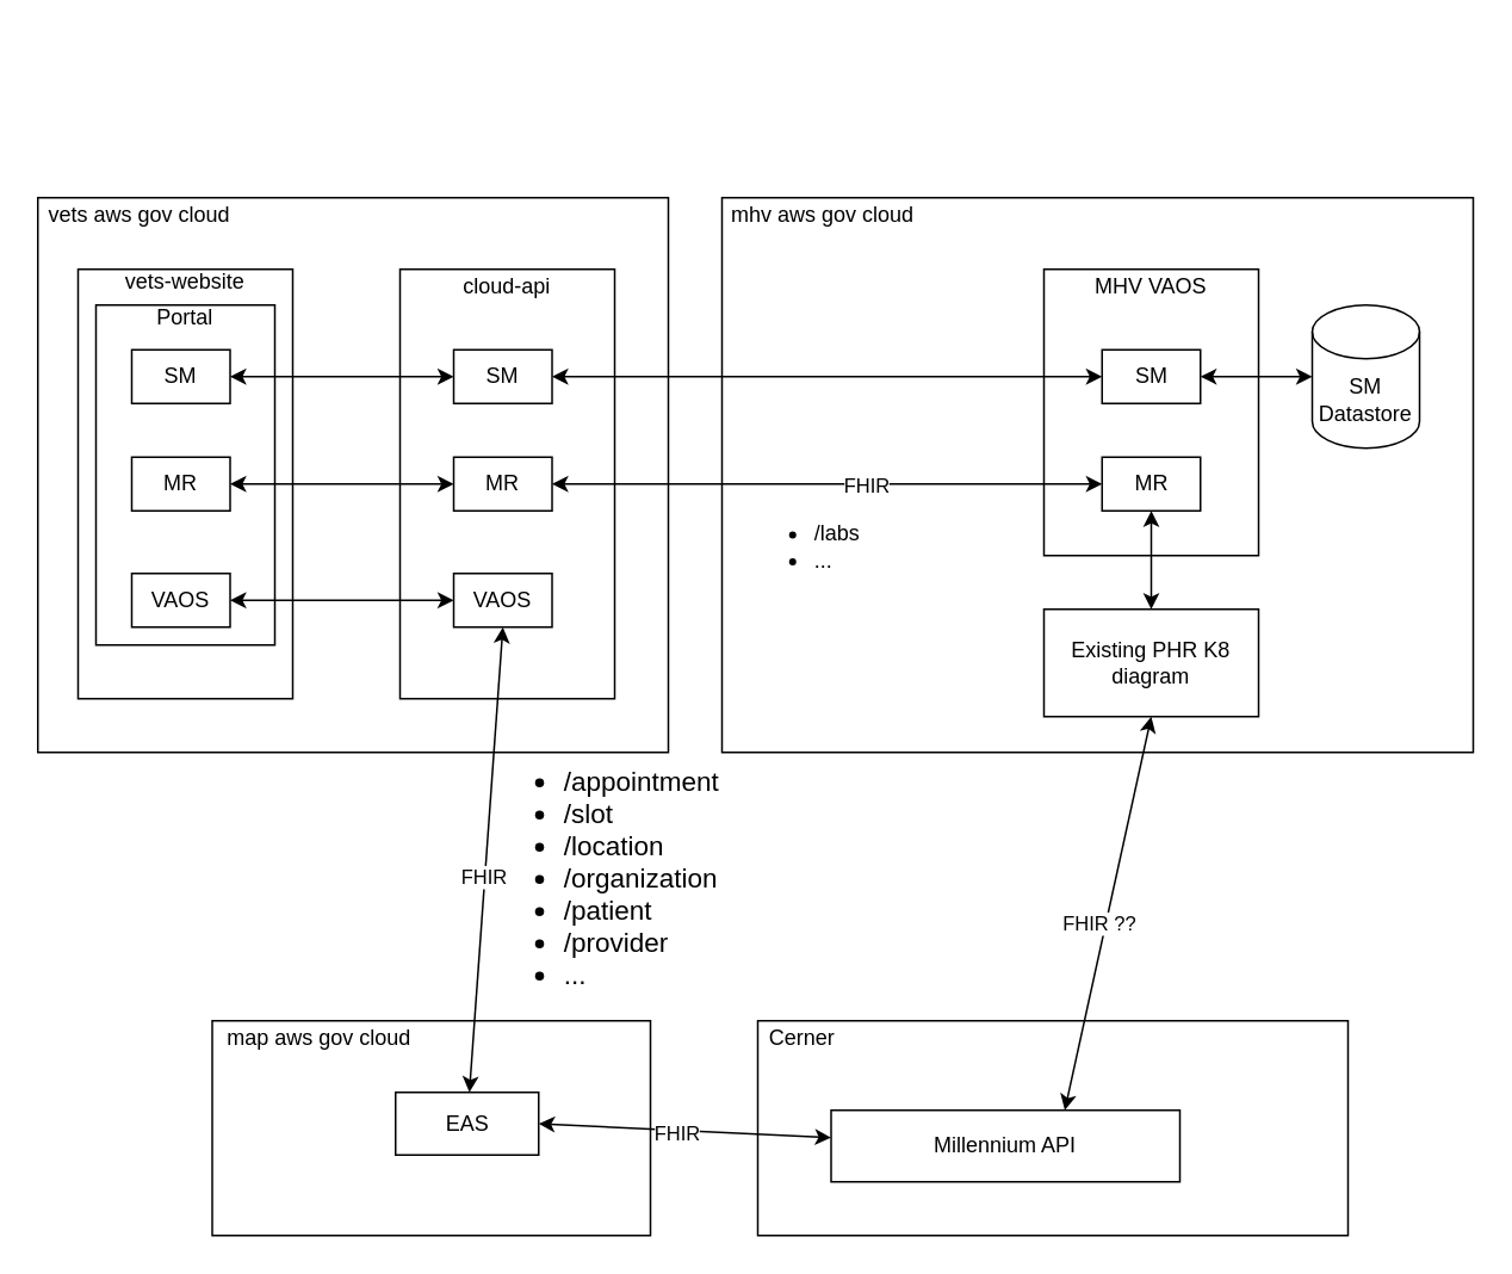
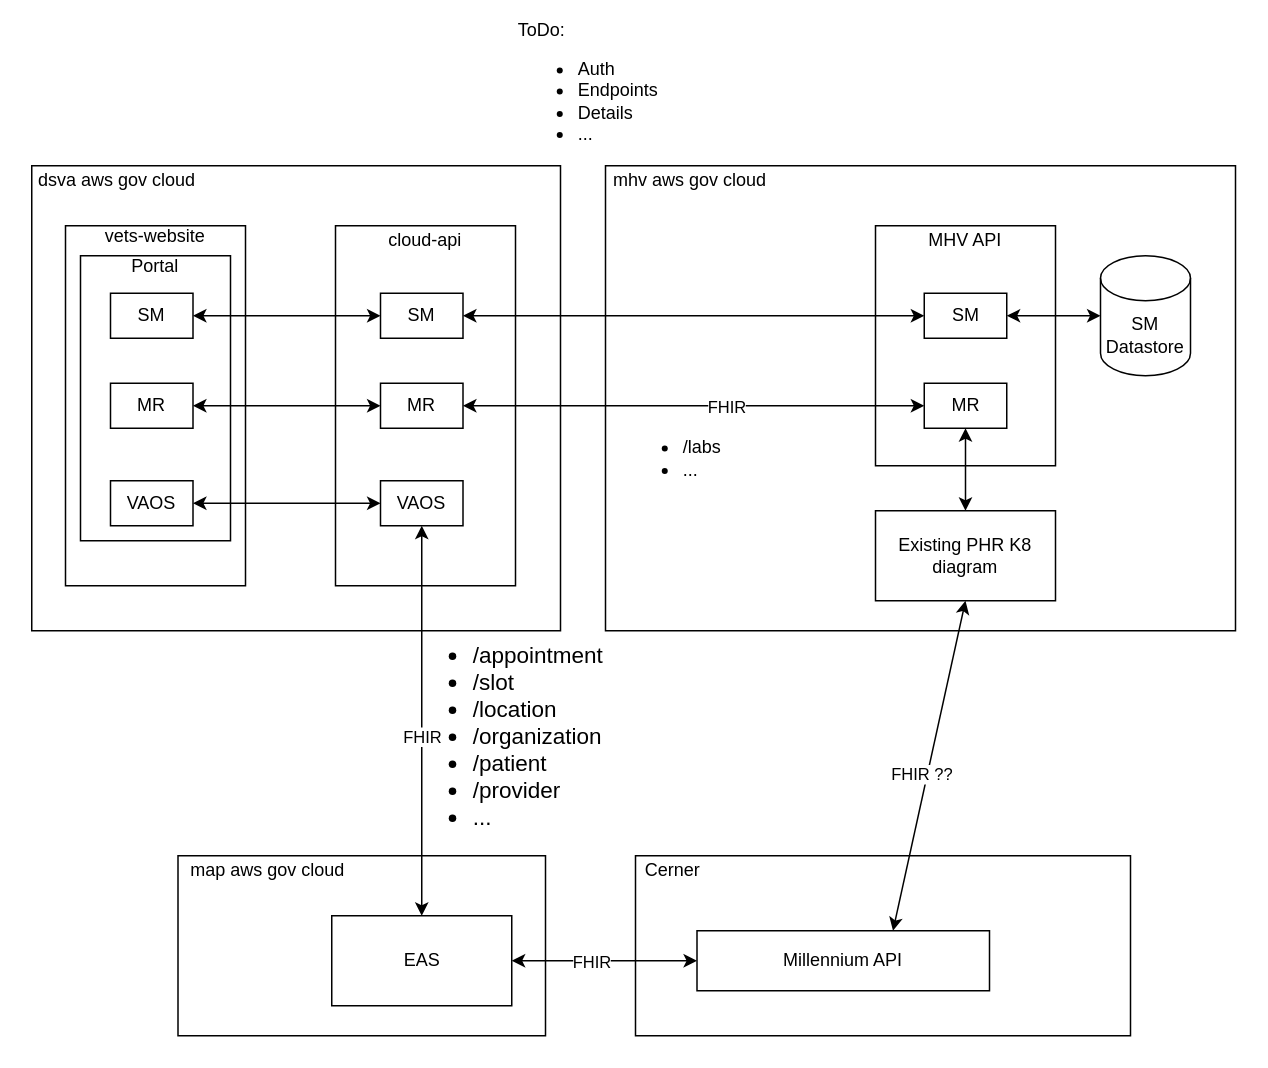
  <mxCell id="0" />
  <mxCell id="1" parent="0" />
  <mxCell id="2" value="" style="rounded=0;whiteSpace=wrap;html=1;" vertex="1" parent="1"><mxGeometry x="118" y="570" width="245" height="120" as="geometry" /></mxCell>
  <mxCell id="3" value="" style="rounded=0;whiteSpace=wrap;html=1;" vertex="1" parent="1"><mxGeometry x="403" y="110" width="420" height="310" as="geometry" /></mxCell>
  <mxCell id="4" value="" style="rounded=0;whiteSpace=wrap;html=1;" vertex="1" parent="1"><mxGeometry x="20.5" y="110" width="352.5" height="310" as="geometry" /></mxCell>
  <mxCell id="5" value="" style="rounded=0;whiteSpace=wrap;html=1;" vertex="1" parent="1"><mxGeometry x="43" y="150" width="120" height="240" as="geometry" /></mxCell>
  <mxCell id="6" value="" style="rounded=0;whiteSpace=wrap;html=1;" vertex="1" parent="1"><mxGeometry x="53" y="170" width="100" height="190" as="geometry" /></mxCell>
  <mxCell id="7" value="" style="rounded=0;whiteSpace=wrap;html=1;" vertex="1" parent="1"><mxGeometry x="223" y="150" width="120" height="240" as="geometry" /></mxCell>
  <mxCell id="8" value="cloud-api" style="text;html=1;strokeColor=none;fillColor=none;align=center;verticalAlign=middle;whiteSpace=wrap;rounded=0;" vertex="1" parent="1"><mxGeometry x="223" y="150" width="120" height="20" as="geometry" /></mxCell>
  <mxCell id="9" value="vets-website" style="text;html=1;strokeColor=none;fillColor=none;align=center;verticalAlign=middle;whiteSpace=wrap;rounded=0;" vertex="1" parent="1"><mxGeometry x="43" y="147" width="120" height="20" as="geometry" /></mxCell>
  <mxCell id="10" value="SM" style="rounded=0;whiteSpace=wrap;html=1;" vertex="1" parent="1"><mxGeometry x="73" y="195" width="55" height="30" as="geometry" /></mxCell>
  <mxCell id="11" value="MR" style="rounded=0;whiteSpace=wrap;html=1;" vertex="1" parent="1"><mxGeometry x="73" y="255" width="55" height="30" as="geometry" /></mxCell>
  <mxCell id="12" value="VAOS" style="rounded=0;whiteSpace=wrap;html=1;" vertex="1" parent="1"><mxGeometry x="73" y="320" width="55" height="30" as="geometry" /></mxCell>
  <mxCell id="13" value="Portal" style="text;html=1;strokeColor=none;fillColor=none;align=center;verticalAlign=middle;whiteSpace=wrap;rounded=0;" vertex="1" parent="1"><mxGeometry x="63" y="167" width="80" height="20" as="geometry" /></mxCell>
  <mxCell id="14" value="SM" style="rounded=0;whiteSpace=wrap;html=1;" vertex="1" parent="1"><mxGeometry x="253" y="195" width="55" height="30" as="geometry" /></mxCell>
  <mxCell id="15" value="VAOS" style="rounded=0;whiteSpace=wrap;html=1;" vertex="1" parent="1"><mxGeometry x="253" y="320" width="55" height="30" as="geometry" /></mxCell>
  <mxCell id="16" value="MR" style="rounded=0;whiteSpace=wrap;html=1;" vertex="1" parent="1"><mxGeometry x="253" y="255" width="55" height="30" as="geometry" /></mxCell>
  <mxCell id="17" value="" style="rounded=0;whiteSpace=wrap;html=1;" vertex="1" parent="1"><mxGeometry x="583" y="150" width="120" height="160" as="geometry" /></mxCell>
- <mxCell id="18" value="MHV VAOS" style="text;html=1;strokeColor=none;fillColor=none;align=center;verticalAlign=middle;whiteSpace=wrap;rounded=0;" vertex="1" parent="1"><mxGeometry x="583" y="150" width="120" height="20" as="geometry" /></mxCell>
+ <mxCell id="18" value="MHV API" style="text;html=1;strokeColor=none;fillColor=none;align=center;verticalAlign=middle;whiteSpace=wrap;rounded=0;" vertex="1" parent="1"><mxGeometry x="583" y="150" width="120" height="20" as="geometry" /></mxCell>
  <mxCell id="19" value="SM" style="rounded=0;whiteSpace=wrap;html=1;" vertex="1" parent="1"><mxGeometry x="615.5" y="195" width="55" height="30" as="geometry" /></mxCell>
  <mxCell id="20" value="MR" style="rounded=0;whiteSpace=wrap;html=1;" vertex="1" parent="1"><mxGeometry x="615.5" y="255" width="55" height="30" as="geometry" /></mxCell>
- <mxCell id="21" value="vets aws gov cloud" style="text;html=1;strokeColor=none;fillColor=none;align=center;verticalAlign=middle;whiteSpace=wrap;rounded=0;" vertex="1" parent="1"><mxGeometry x="20.5" y="110" width="112.5" height="20" as="geometry" /></mxCell>
+ <mxCell id="21" value="dsva aws gov cloud" style="text;html=1;strokeColor=none;fillColor=none;align=center;verticalAlign=middle;whiteSpace=wrap;rounded=0;" vertex="1" parent="1"><mxGeometry x="20.5" y="110" width="112.5" height="20" as="geometry" /></mxCell>
  <mxCell id="22" value="mhv aws gov cloud" style="text;html=1;strokeColor=none;fillColor=none;align=center;verticalAlign=middle;whiteSpace=wrap;rounded=0;" vertex="1" parent="1"><mxGeometry x="403" y="110" width="112.5" height="20" as="geometry" /></mxCell>
  <mxCell id="23" value="SM Datastore" style="shape=cylinder3;whiteSpace=wrap;html=1;boundedLbl=1;backgroundOutline=1;size=15;" vertex="1" parent="1"><mxGeometry x="733" y="170" width="60" height="80" as="geometry" /></mxCell>
  <mxCell id="24" value="" style="endArrow=classic;startArrow=classic;html=1;exitX=1;exitY=0.5;exitDx=0;exitDy=0;entryX=0;entryY=0.5;entryDx=0;entryDy=0;" edge="1" parent="1" source="16" target="20"><mxGeometry width="50" height="50" relative="1" as="geometry"><mxPoint x="403" y="460" as="sourcePoint" /><mxPoint x="453" y="410" as="targetPoint" /></mxGeometry></mxCell>
  <mxCell id="25" value="FHIR" style="edgeLabel;html=1;align=center;verticalAlign=middle;resizable=0;points=[];" vertex="1" connectable="0" parent="24"><mxGeometry x="0.222" relative="1" as="geometry"><mxPoint x="-13" as="offset" /></mxGeometry></mxCell>
  <mxCell id="26" value="map aws gov cloud" style="text;html=1;strokeColor=none;fillColor=none;align=center;verticalAlign=middle;whiteSpace=wrap;rounded=0;" vertex="1" parent="1"><mxGeometry x="123" y="570" width="110" height="20" as="geometry" /></mxCell>
- <mxCell id="27" value="EAS" style="rounded=0;whiteSpace=wrap;html=1;" vertex="1" parent="1"><mxGeometry x="220.5" y="610" width="80" height="35" as="geometry" /></mxCell>
+ <mxCell id="27" value="EAS" style="rounded=0;whiteSpace=wrap;html=1;" vertex="1" parent="1"><mxGeometry x="220.5" y="610" width="120" height="60" as="geometry" /></mxCell>
  <mxCell id="28" value="" style="endArrow=classic;startArrow=classic;html=1;exitX=0.5;exitY=1;exitDx=0;exitDy=0;" edge="1" parent="1" source="15" target="27"><mxGeometry width="50" height="50" relative="1" as="geometry"><mxPoint x="403" y="530" as="sourcePoint" /><mxPoint x="630.5" y="530" as="targetPoint" /></mxGeometry></mxCell>
  <mxCell id="29" value="FHIR" style="edgeLabel;html=1;align=center;verticalAlign=middle;resizable=0;points=[];" vertex="1" connectable="0" parent="28"><mxGeometry x="0.222" relative="1" as="geometry"><mxPoint y="-19" as="offset" /></mxGeometry></mxCell>
  <mxCell id="30" value="" style="rounded=0;whiteSpace=wrap;html=1;" vertex="1" parent="1"><mxGeometry x="423" y="570" width="330" height="120" as="geometry" /></mxCell>
  <mxCell id="31" value="Cerner" style="text;html=1;strokeColor=none;fillColor=none;align=center;verticalAlign=middle;whiteSpace=wrap;rounded=0;" vertex="1" parent="1"><mxGeometry x="428" y="570" width="40" height="20" as="geometry" /></mxCell>
  <mxCell id="32" value="" style="endArrow=classic;startArrow=classic;html=1;exitX=1;exitY=0.5;exitDx=0;exitDy=0;" edge="1" parent="1" source="27" target="34"><mxGeometry width="50" height="50" relative="1" as="geometry"><mxPoint x="402" y="600" as="sourcePoint" /><mxPoint x="402" y="780" as="targetPoint" /></mxGeometry></mxCell>
  <mxCell id="33" value="FHIR" style="edgeLabel;html=1;align=center;verticalAlign=middle;resizable=0;points=[];" vertex="1" connectable="0" parent="32"><mxGeometry x="0.222" relative="1" as="geometry"><mxPoint x="-22.5" as="offset" /></mxGeometry></mxCell>
  <mxCell id="34" value="Millennium API" style="rounded=0;whiteSpace=wrap;html=1;" vertex="1" parent="1"><mxGeometry x="464" y="620" width="195" height="40" as="geometry" /></mxCell>
  <mxCell id="35" value="Existing PHR K8 diagram" style="rounded=0;whiteSpace=wrap;html=1;" vertex="1" parent="1"><mxGeometry x="583" y="340" width="120" height="60" as="geometry" /></mxCell>
  <mxCell id="36" value="" style="endArrow=classic;startArrow=classic;html=1;entryX=0.5;entryY=0;entryDx=0;entryDy=0;exitX=0.5;exitY=1;exitDx=0;exitDy=0;" edge="1" parent="1" source="20" target="35"><mxGeometry width="50" height="50" relative="1" as="geometry"><mxPoint x="693" y="335" as="sourcePoint" /><mxPoint x="743" y="285" as="targetPoint" /></mxGeometry></mxCell>
  <mxCell id="37" value="&lt;h1 style=&quot;font-size: 15px&quot;&gt;&lt;ul&gt;&lt;li&gt;&lt;font style=&quot;font-size: 15px ; font-weight: normal&quot;&gt;/appointment&lt;/font&gt;&lt;/li&gt;&lt;li&gt;&lt;font style=&quot;font-size: 15px ; font-weight: normal&quot;&gt;/slot&lt;/font&gt;&lt;/li&gt;&lt;li&gt;&lt;font style=&quot;font-size: 15px ; font-weight: normal&quot;&gt;/location&lt;/font&gt;&lt;/li&gt;&lt;li&gt;&lt;font style=&quot;font-size: 15px ; font-weight: normal&quot;&gt;/organization&lt;/font&gt;&lt;/li&gt;&lt;li&gt;&lt;font style=&quot;font-size: 15px ; font-weight: normal&quot;&gt;/patient&lt;/font&gt;&lt;/li&gt;&lt;li&gt;&lt;font style=&quot;font-size: 15px ; font-weight: normal&quot;&gt;/provider&lt;/font&gt;&lt;/li&gt;&lt;li&gt;&lt;font style=&quot;font-size: 15px ; font-weight: normal&quot;&gt;...&lt;/font&gt;&lt;/li&gt;&lt;/ul&gt;&lt;/h1&gt;" style="text;html=1;strokeColor=none;fillColor=none;align=left;verticalAlign=middle;whiteSpace=wrap;rounded=0;" vertex="1" parent="1"><mxGeometry x="273" y="420" width="110" height="140" as="geometry" /></mxCell>
  <mxCell id="38" value="" style="endArrow=classic;startArrow=classic;html=1;entryX=0;entryY=0.5;entryDx=0;entryDy=0;exitX=1;exitY=0.5;exitDx=0;exitDy=0;" edge="1" parent="1" source="14" target="19"><mxGeometry width="50" height="50" relative="1" as="geometry"><mxPoint x="403" y="420" as="sourcePoint" /><mxPoint x="453" y="370" as="targetPoint" /></mxGeometry></mxCell>
  <mxCell id="39" value="" style="endArrow=classic;startArrow=classic;html=1;entryX=0;entryY=0.5;entryDx=0;entryDy=0;entryPerimeter=0;exitX=1;exitY=0.5;exitDx=0;exitDy=0;" edge="1" parent="1" source="19" target="23"><mxGeometry width="50" height="50" relative="1" as="geometry"><mxPoint x="483" y="420" as="sourcePoint" /><mxPoint x="533" y="370" as="targetPoint" /></mxGeometry></mxCell>
  <mxCell id="40" value="&lt;ul&gt;&lt;li&gt;/labs&lt;/li&gt;&lt;li&gt;...&lt;/li&gt;&lt;/ul&gt;" style="text;html=1;strokeColor=none;fillColor=none;align=left;verticalAlign=middle;whiteSpace=wrap;rounded=0;" vertex="1" parent="1"><mxGeometry x="413" y="280" width="140" height="50" as="geometry" /></mxCell>
  <mxCell id="41" value="" style="endArrow=classic;startArrow=classic;html=1;exitX=1;exitY=0.5;exitDx=0;exitDy=0;entryX=0;entryY=0.5;entryDx=0;entryDy=0;" edge="1" parent="1" source="10" target="14"><mxGeometry width="50" height="50" relative="1" as="geometry"><mxPoint x="403" y="390" as="sourcePoint" /><mxPoint x="453" y="340" as="targetPoint" /></mxGeometry></mxCell>
  <mxCell id="42" value="" style="endArrow=classic;startArrow=classic;html=1;exitX=1;exitY=0.5;exitDx=0;exitDy=0;entryX=0;entryY=0.5;entryDx=0;entryDy=0;" edge="1" parent="1" source="11" target="16"><mxGeometry width="50" height="50" relative="1" as="geometry"><mxPoint x="134.25" y="269.5" as="sourcePoint" /><mxPoint x="193" y="270" as="targetPoint" /></mxGeometry></mxCell>
  <mxCell id="43" value="" style="endArrow=classic;startArrow=classic;html=1;exitX=1;exitY=0.5;exitDx=0;exitDy=0;" edge="1" parent="1" source="12"><mxGeometry width="50" height="50" relative="1" as="geometry"><mxPoint x="403" y="390" as="sourcePoint" /><mxPoint x="253" y="335" as="targetPoint" /></mxGeometry></mxCell>
  <mxCell id="44" value="" style="endArrow=classic;startArrow=classic;html=1;exitX=0.5;exitY=1;exitDx=0;exitDy=0;entryX=0.67;entryY=0;entryDx=0;entryDy=0;entryPerimeter=0;" edge="1" parent="1" source="35" target="34"><mxGeometry width="50" height="50" relative="1" as="geometry"><mxPoint x="663" y="460" as="sourcePoint" /><mxPoint x="663" y="720" as="targetPoint" /></mxGeometry></mxCell>
  <mxCell id="45" value="FHIR ??" style="edgeLabel;html=1;align=center;verticalAlign=middle;resizable=0;points=[];" vertex="1" connectable="0" parent="44"><mxGeometry x="0.222" relative="1" as="geometry"><mxPoint y="-19" as="offset" /></mxGeometry></mxCell>
+ <mxCell id="46" value="&lt;span&gt;ToDo: &lt;/span&gt;&lt;span&gt;&lt;br&gt;&lt;/span&gt;&lt;ul&gt;&lt;li&gt;&lt;span&gt;Auth&lt;/span&gt;&lt;/li&gt;&lt;li&gt;Endpoints&lt;/li&gt;&lt;li&gt;Details&lt;/li&gt;&lt;li&gt;...&lt;/li&gt;&lt;/ul&gt;" style="text;html=1;strokeColor=none;fillColor=none;align=left;verticalAlign=middle;whiteSpace=wrap;rounded=0;" vertex="1" parent="1"><mxGeometry x="343" width="270" height="80" as="geometry" y="20" /></mxCell>
